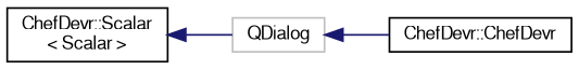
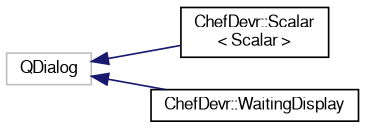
  digraph {
    rankdir=LR
    node [color=black fillcolor=white fontname=FreeSans fontsize=10 shape=record style=filled]
    edge [color=midnightblue dir=back fontname=FreeSans fontsize=10 labelfontname=FreeSans labelfontsize=10 style=solid]
    n1 [color=grey75 height=0.2 label=QDialog width=0.4]
    n2 [height=0.2 label="ChefDevr::Scalar\l\< Scalar \>" width=0.4]
-   n3 [height=0.2 label="ChefDevr::ChefDevr" width=0.4]
-   n2 -> n1
+   n3 [height=0.2 label="ChefDevr::WaitingDisplay" width=0.4]
+   n1 -> n2
    n1 -> n3
  }
